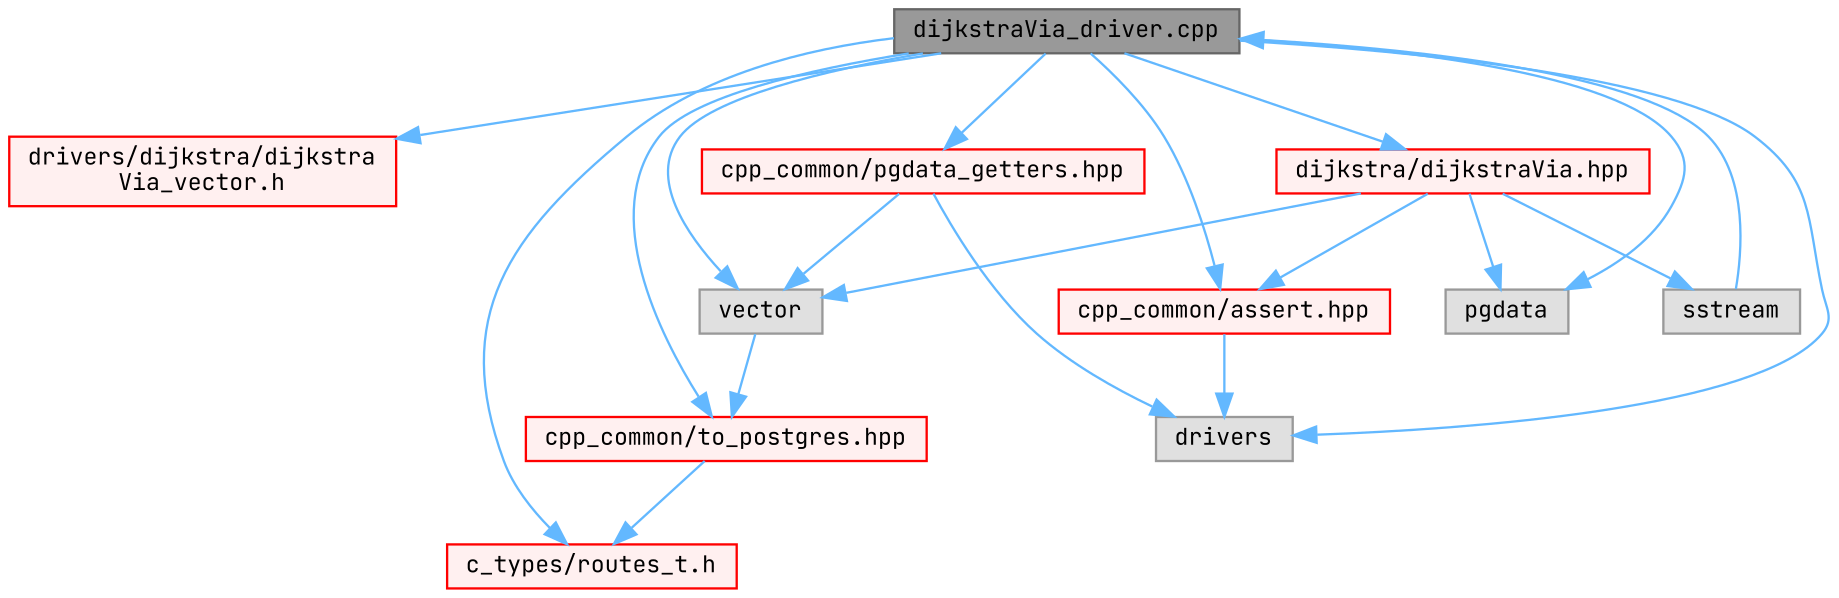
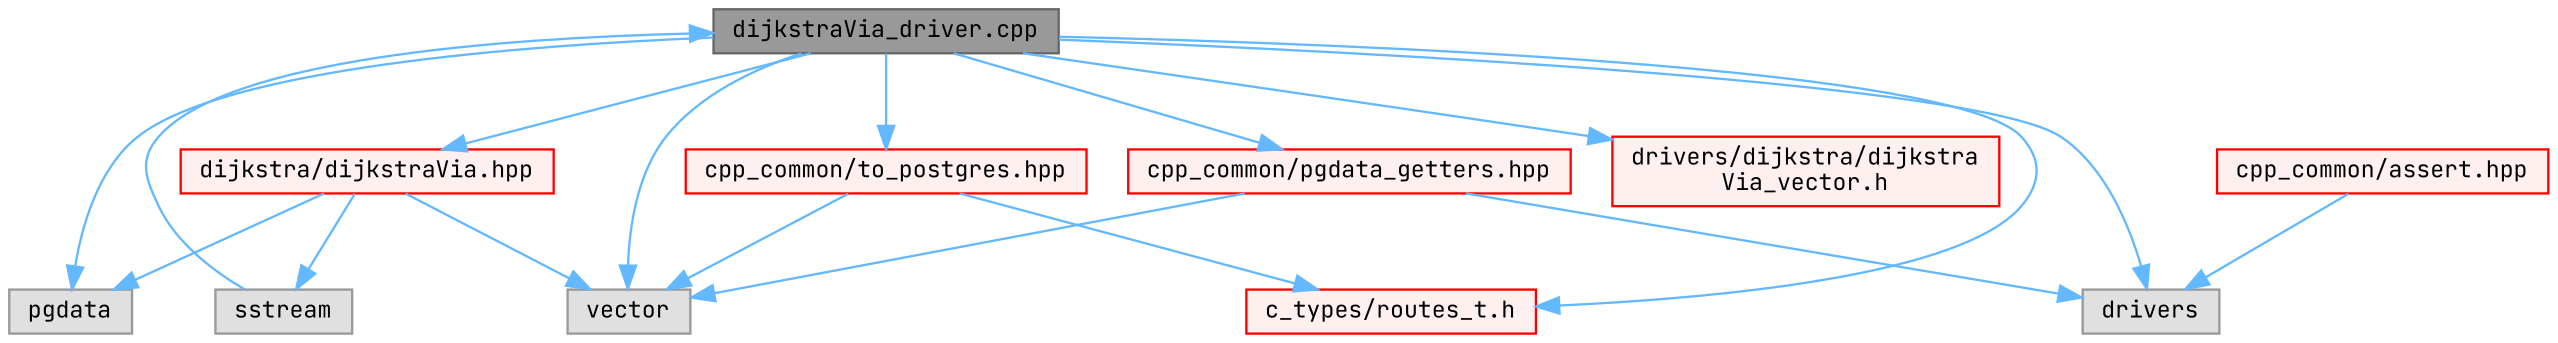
  digraph {
    fontname="JetBrains Mono"
    node [color=red fillcolor="#FFF0F0" fontname="JetBrains Mono" fontsize=10 shape=box style=filled]
    edge [color=steelblue1 fontname="JetBrains Mono" fontsize=10 labelfontname=Helvetica labelfontsize=10 style=solid]
    n1 [color=gray40 fillcolor=grey60 fontcolor=black height=0.2 label="dijkstraVia_driver.cpp" width=0.4]
    n2 [height=0.2 label="drivers/dijkstra/dijkstra\lVia_vector.h" width=0.4]
    n3 [color=grey60 fillcolor="#E0E0E0" height=0.2 label=pgdata width=0.4]
    n4 [color=grey60 fillcolor="#E0E0E0" height=0.2 label=vector width=0.4]
    n5 [color=grey60 fillcolor="#E0E0E0" height=0.2 label=drivers width=0.4]
    n6 [height=0.2 label="c_types/routes_t.h" width=0.4]
    n7 [height=0.2 label="cpp_common/pgdata_getters.hpp" width=0.4]
    n8 [height=0.2 label="cpp_common/to_postgres.hpp" width=0.4]
    n9 [height=0.2 label="cpp_common/assert.hpp" width=0.4]
    n10 [height=0.2 label="dijkstra/dijkstraVia.hpp" width=0.4]
    n11 [color=grey60 fillcolor="#E0E0E0" height=0.2 label=sstream width=0.4]
    n1 -> n2
    n1 -> n3
    n1 -> n4
    n1 -> n5
    n1 -> n6
    n1 -> n7
    n1 -> n8
-   n1 -> n9
    n1 -> n10
    n7 -> n4
    n7 -> n5
-   n4 -> n8
+   n8 -> n4
    n8 -> n6
    n9 -> n5
    n10 -> n3
    n10 -> n4
-   n10 -> n9
    n10 -> n11
    n11 -> n1
  }
